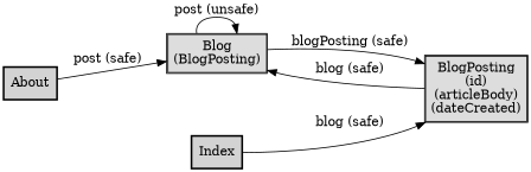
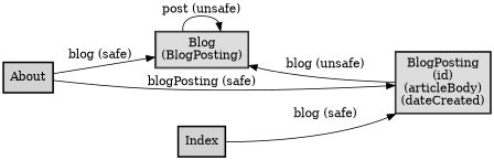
  digraph {
    rankdir=LR
    node [shape=box style=solid]
    n1 [label=<<table cellspacing="0" cellpadding="5" cellborder="1" border="0"><tr><td bgcolor="#dddddd">Blog<br />(BlogPosting)<br /></td></tr></table>> margin=0.02]
    n2 [label=<<table cellspacing="0" cellpadding="5" cellborder="1" border="0"><tr><td bgcolor="#dddddd">BlogPosting<br />(id)<br />(articleBody)<br />(dateCreated)<br /></td></tr></table>> margin=0.02]
    About [style="bold,filled"]
    Index [style="bold,filled"]
    n1 -> n1 [label="post (unsafe)"]
-   n1 -> n2 [label="blogPosting (safe)"]
-   n2 -> n1 [label="blog (safe)"]
-   About -> n1 [label="post (safe)"]
+   About -> n2 [label="blogPosting (safe)"]
+   n2 -> n1 [label="blog (unsafe)"]
+   About -> n1 [label="blog (safe)"]
    Index -> n2 [label="blog (safe)"]
  }
